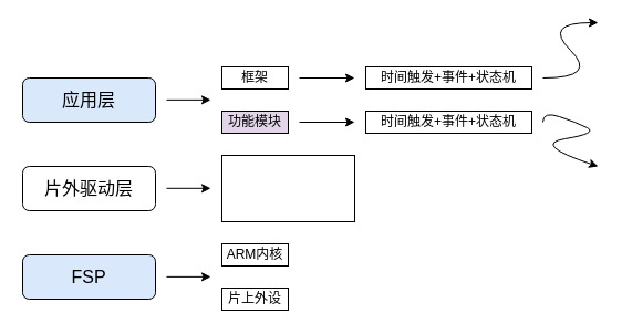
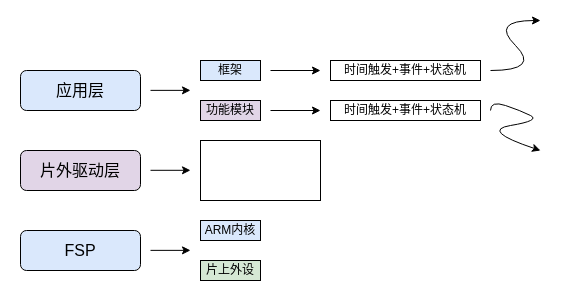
  <mxCell id="0" />
  <mxCell id="1" parent="0" />
  <mxCell id="2" value="&lt;font style=&quot;font-size: 16px&quot;&gt;FSP&lt;/font&gt;" style="rounded=1;whiteSpace=wrap;html=1;fillColor=#dae8fc;" parent="1" vertex="1"><mxGeometry x="20" y="230" width="120" height="40" as="geometry" /></mxCell>
- <mxCell id="3" value="&lt;font style=&quot;font-size: 16px&quot;&gt;片外驱动层&lt;/font&gt;" style="rounded=1;whiteSpace=wrap;html=1;" parent="1" vertex="1"><mxGeometry x="20" y="150" width="120" height="40" as="geometry" /></mxCell>
+ <mxCell id="3" value="&lt;font style=&quot;font-size: 16px&quot;&gt;片外驱动层&lt;/font&gt;" style="rounded=1;whiteSpace=wrap;html=1;fillColor=#e1d5e7;" parent="1" vertex="1"><mxGeometry x="20" y="150" width="120" height="40" as="geometry" /></mxCell>
  <mxCell id="4" value="&lt;font style=&quot;font-size: 16px&quot;&gt;应用层&lt;/font&gt;" style="rounded=1;whiteSpace=wrap;html=1;fillColor=#dae8fc;" parent="1" vertex="1"><mxGeometry x="20" y="70" width="120" height="40" as="geometry" /></mxCell>
  <mxCell id="5" value="" style="endArrow=classic;html=1;" parent="1" edge="1"><mxGeometry width="50" height="50" relative="1" as="geometry"><mxPoint x="150" y="89.86" as="sourcePoint" /><mxPoint x="190" y="89.86" as="targetPoint" /></mxGeometry></mxCell>
- <mxCell id="6" value="框架" style="rounded=0;whiteSpace=wrap;html=1;" parent="1" vertex="1"><mxGeometry x="200" y="60" width="60" height="20" as="geometry" /></mxCell>
+ <mxCell id="6" value="框架" style="rounded=0;whiteSpace=wrap;html=1;fillColor=#dae8fc;" parent="1" vertex="1"><mxGeometry x="200" y="60" width="60" height="20" as="geometry" /></mxCell>
  <mxCell id="7" value="功能模块" style="rounded=0;whiteSpace=wrap;html=1;fillColor=#e1d5e7;" parent="1" vertex="1"><mxGeometry x="200" y="100" width="60" height="20" as="geometry" /></mxCell>
  <mxCell id="8" value="" style="endArrow=classic;html=1;" parent="1" edge="1"><mxGeometry width="50" height="50" relative="1" as="geometry"><mxPoint x="150" y="249.86" as="sourcePoint" /><mxPoint x="190" y="249.86" as="targetPoint" /></mxGeometry></mxCell>
- <mxCell id="9" value="ARM内核" style="rounded=0;whiteSpace=wrap;html=1;" parent="1" vertex="1"><mxGeometry x="200" y="220" width="60" height="20" as="geometry" /></mxCell>
- <mxCell id="10" value="片上外设" style="rounded=0;whiteSpace=wrap;html=1;" parent="1" vertex="1"><mxGeometry x="200" y="260" width="60" height="20" as="geometry" /></mxCell>
+ <mxCell id="9" value="ARM内核" style="rounded=0;whiteSpace=wrap;html=1;fillColor=#dae8fc;" parent="1" vertex="1"><mxGeometry x="200" y="220" width="60" height="20" as="geometry" /></mxCell>
+ <mxCell id="10" value="片上外设" style="rounded=0;whiteSpace=wrap;html=1;fillColor=#d5e8d4;" parent="1" vertex="1"><mxGeometry x="200" y="260" width="60" height="20" as="geometry" /></mxCell>
  <mxCell id="11" value="" style="endArrow=classic;html=1;" parent="1" edge="1"><mxGeometry width="50" height="50" relative="1" as="geometry"><mxPoint x="150" y="169.8" as="sourcePoint" /><mxPoint x="190" y="169.8" as="targetPoint" /></mxGeometry></mxCell>
  <mxCell id="12" value="" style="rounded=0;whiteSpace=wrap;html=1;" parent="1" vertex="1"><mxGeometry x="200" y="140" width="120" height="60" as="geometry" /></mxCell>
  <mxCell id="13" value="" style="endArrow=classic;html=1;" edge="1" parent="1"><mxGeometry width="50" height="50" relative="1" as="geometry"><mxPoint x="270" y="70" as="sourcePoint" /><mxPoint x="320" y="70" as="targetPoint" /></mxGeometry></mxCell>
  <mxCell id="14" value="时间触发+事件+状态机" style="rounded=0;whiteSpace=wrap;html=1;" vertex="1" parent="1"><mxGeometry x="330" y="60" width="150" height="20" as="geometry" /></mxCell>
  <mxCell id="15" value="" style="endArrow=classic;html=1;" edge="1" parent="1"><mxGeometry width="50" height="50" relative="1" as="geometry"><mxPoint x="270" y="110" as="sourcePoint" /><mxPoint x="320" y="110" as="targetPoint" /></mxGeometry></mxCell>
  <mxCell id="16" value="时间触发+事件+状态机" style="rounded=0;whiteSpace=wrap;html=1;" vertex="1" parent="1"><mxGeometry x="330" y="100" width="150" height="20" as="geometry" /></mxCell>
  <mxCell id="17" value="" style="curved=1;endArrow=classic;html=1;" edge="1" parent="1"><mxGeometry width="50" height="50" relative="1" as="geometry"><mxPoint x="490" y="110" as="sourcePoint" /><mxPoint x="540" y="150" as="targetPoint" /><Array as="points"><mxPoint x="490" y="100" /><mxPoint x="520" y="110" /><mxPoint x="540" y="120" /><mxPoint x="480" y="130" /></Array></mxGeometry></mxCell>
  <mxCell id="18" value="" style="curved=1;endArrow=classic;html=1;" edge="1" parent="1"><mxGeometry width="50" height="50" relative="1" as="geometry"><mxPoint x="490" y="70" as="sourcePoint" /><mxPoint x="540" y="20" as="targetPoint" /><Array as="points"><mxPoint x="540" y="70" /><mxPoint x="490" y="20" /></Array></mxGeometry></mxCell>
